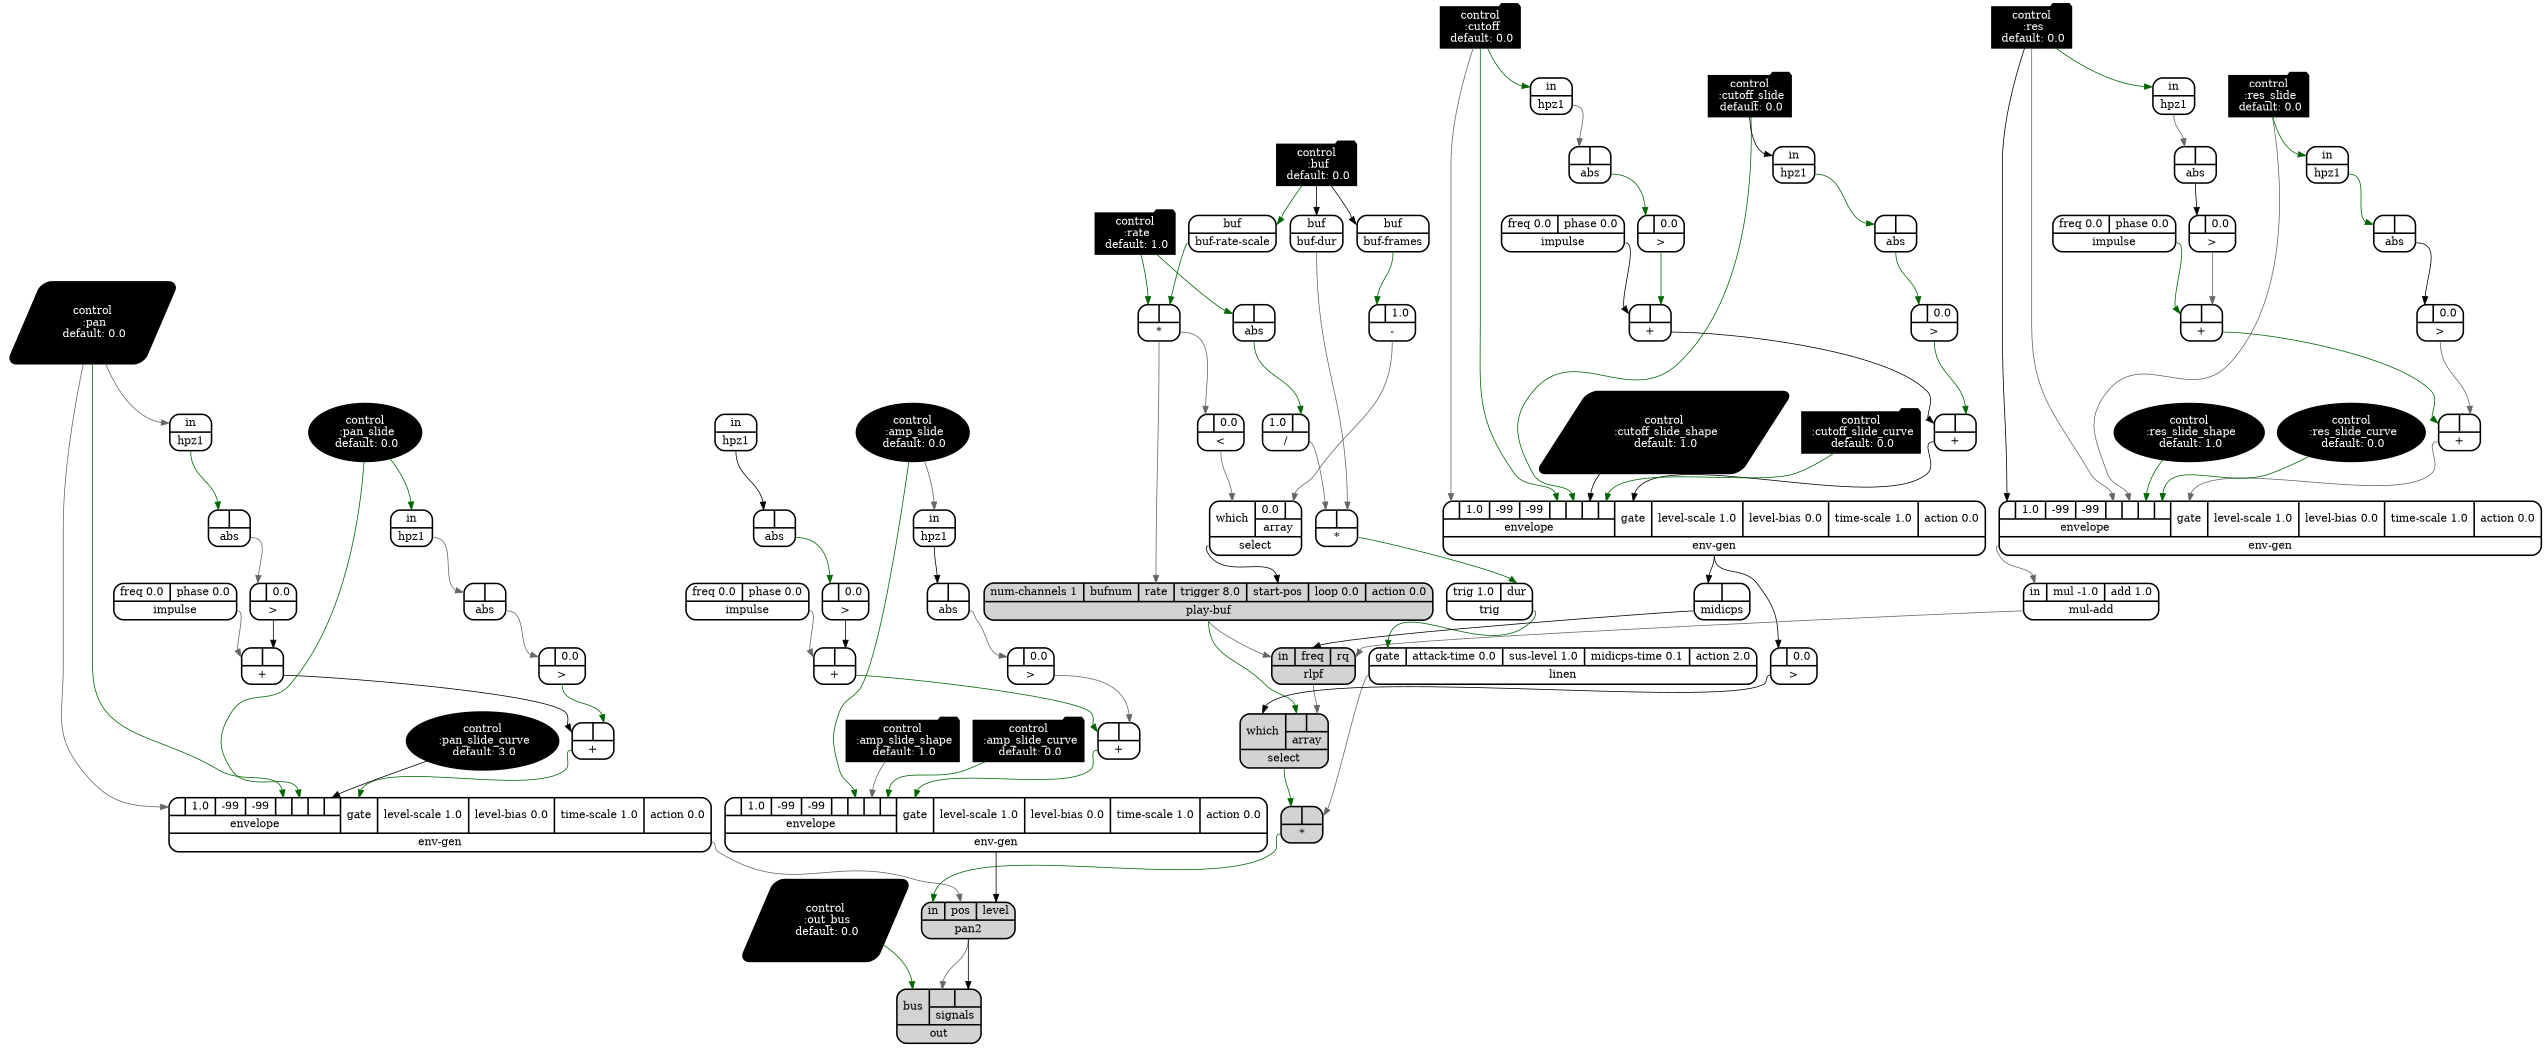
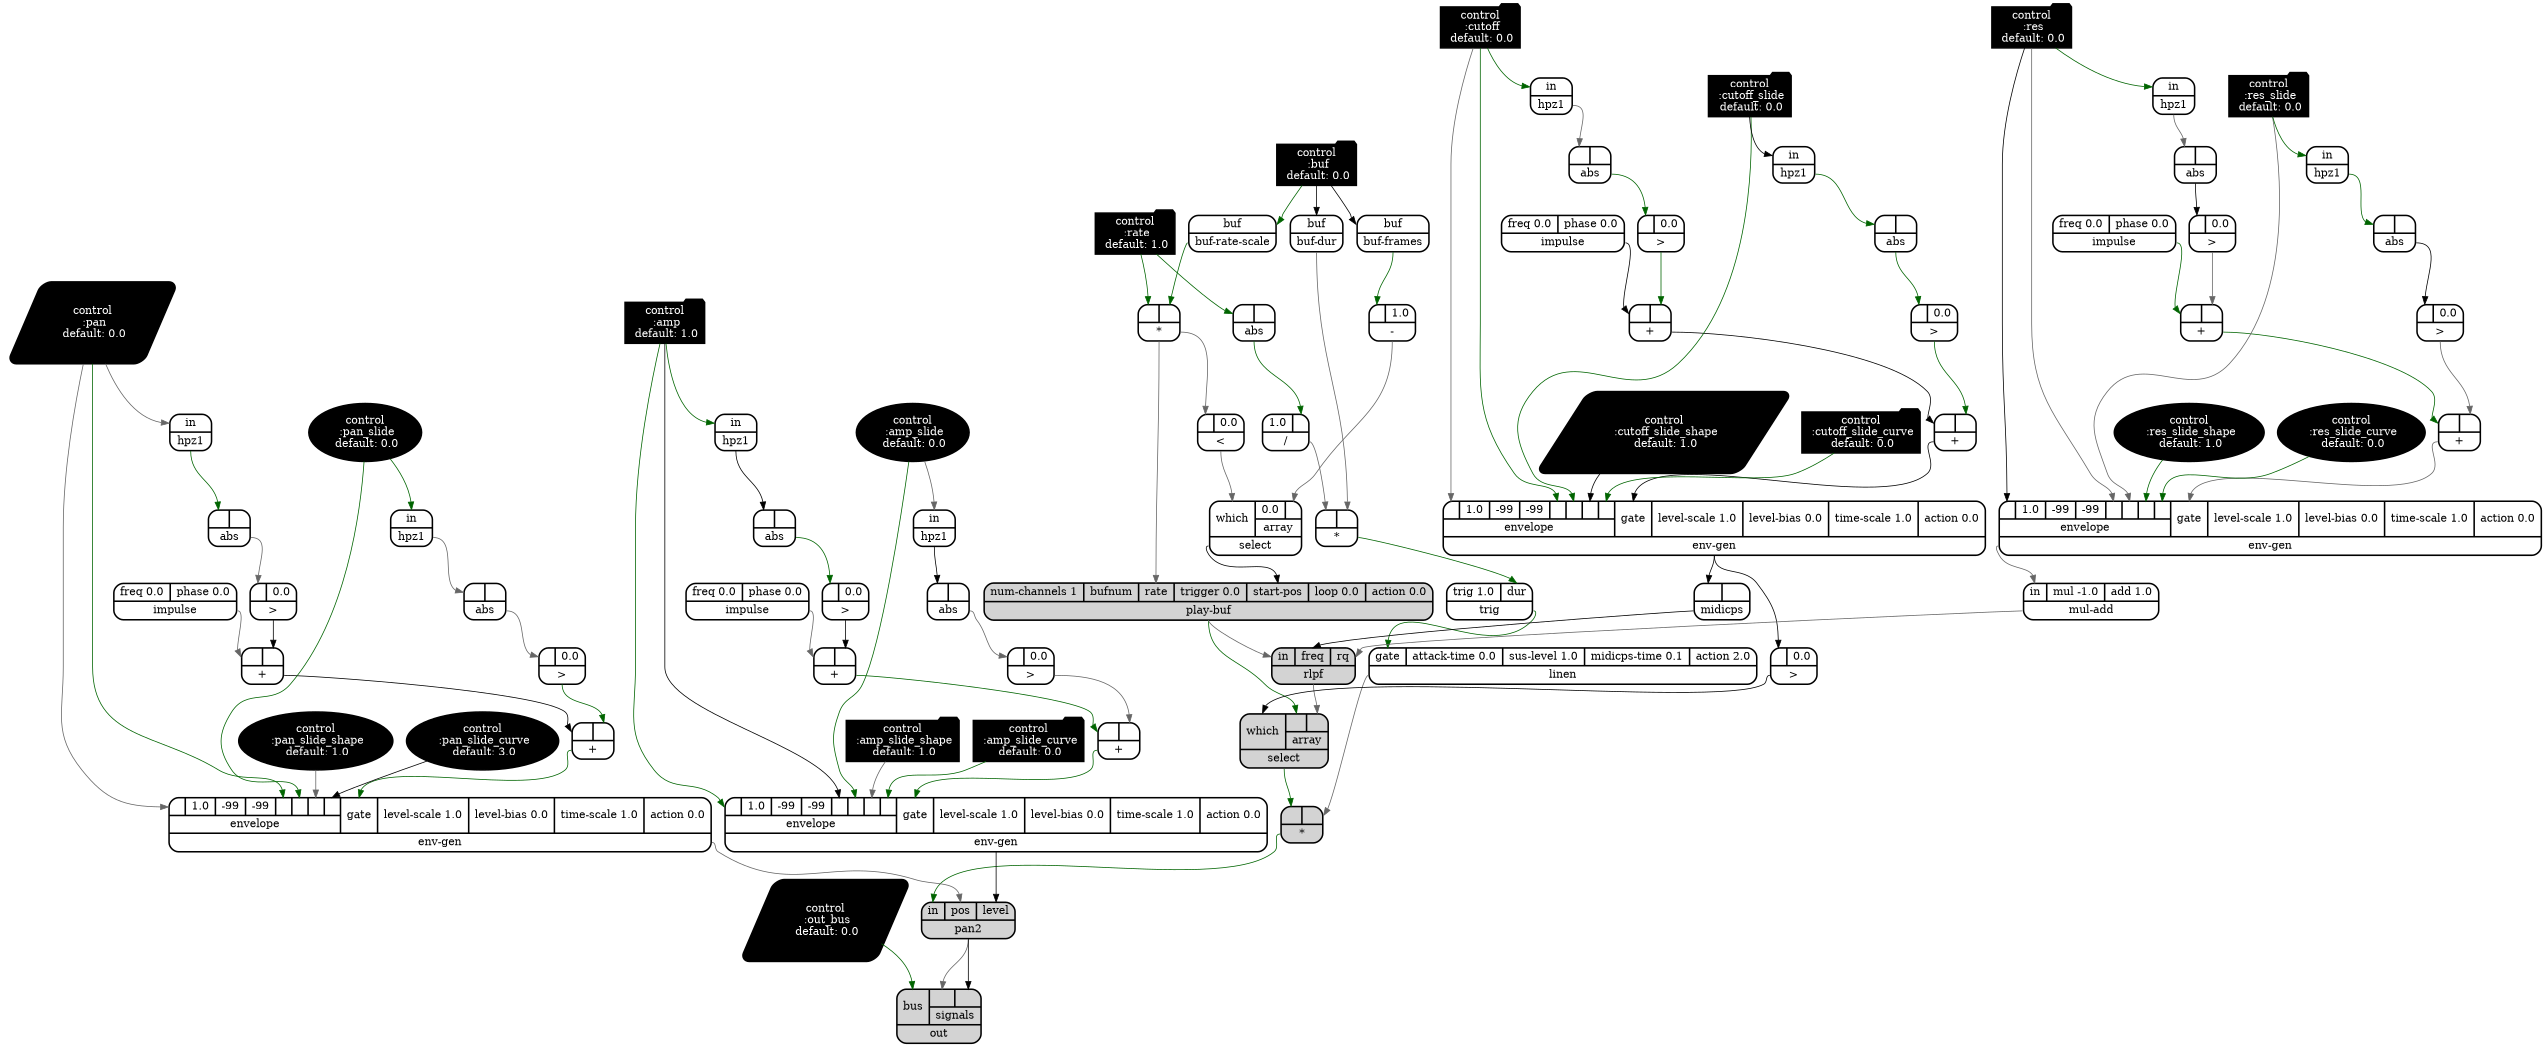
  digraph {
    node [rankdir=LR shape=record style="bold, rounded"]
    edge [color=darkgreen headport=a tailport=__UG_NAME__]
    n1 [label="{{ <a> |<b> } |<__UG_NAME__>* }"]
    n2 [label="{{ <a> |<b> 0.0} |<__UG_NAME__>\< }"]
-   n3 [label="{{ <num____channels> num-channels 1|<bufnum> bufnum|<rate> rate|<trigger> trigger 8.0|<start____pos> start-pos|<loop> loop 0.0|<action> action 0.0} |<__UG_NAME__>play-buf }" style="filled, bold, rounded"]
+   n3 [label="{{ <num____channels> num-channels 1|<bufnum> bufnum|<rate> rate|<trigger> trigger 0.0|<start____pos> start-pos|<loop> loop 0.0|<action> action 0.0} |<__UG_NAME__>play-buf }" style="filled, bold, rounded"]
    n4 [label="{{ <which> which|{{0.0|<array___binary____op____u____gen___1>}|array}} |<__UG_NAME__>select }"]
    n5 [label="{{ <which> which|{{<array___play____buf___0>|<array___rlpf___1>}|array}} |<__UG_NAME__>select }" style="filled, bold, rounded"]
    n6 [label="{{ <in> in|<freq> freq|<rq> rq} |<__UG_NAME__>rlpf }" style="filled, bold, rounded"]
    n7 [label="{{ <a> |<b> } |<__UG_NAME__>* }"]
    n8 [label="{{ <trig> trig 1.0|<dur> dur} |<__UG_NAME__>trig }"]
    n9 [label="{{ <gate> gate|<attack____time> attack-time 0.0|<sus____level> sus-level 1.0|<release____time> midicps-time 0.1|<action> action 2.0} |<__UG_NAME__>linen }"]
    n10 [label="{{ <a> |<b> } |<__UG_NAME__>* }" style="filled, bold, rounded"]
    n11 [label="{{ <in> in|<pos> pos|<level> level} |<__UG_NAME__>pan2 }" style="filled, bold, rounded"]
    n12 [label="{{ <bus> bus|{{<signals___pan2___0>|<signals___pan2___1>}|signals}} |<__UG_NAME__>out }" style="filled, bold, rounded"]
    n13 [label="{{ <a> |<b> } |<__UG_NAME__>+ }"]
    n14 [label="{{ <a> |<b> } |<__UG_NAME__>+ }"]
    n15 [label="{{ {{<envelope___control___0>|1.0|-99|-99|<envelope___control___4>|<envelope___control___5>|<envelope___control___6>|<envelope___control___7>}|envelope}|<gate> gate|<level____scale> level-scale 1.0|<level____bias> level-bias 0.0|<time____scale> time-scale 1.0|<action> action 0.0} |<__UG_NAME__>env-gen }"]
    n16 [label="{{ <a> |<b> } |<__UG_NAME__>+ }"]
    n17 [label="{{ <a> |<b> } |<__UG_NAME__>+ }"]
    n18 [label="{{ {{<envelope___control___0>|1.0|-99|-99|<envelope___control___4>|<envelope___control___5>|<envelope___control___6>|<envelope___control___7>}|envelope}|<gate> gate|<level____scale> level-scale 1.0|<level____bias> level-bias 0.0|<time____scale> time-scale 1.0|<action> action 0.0} |<__UG_NAME__>env-gen }"]
    n19 [label="{{ <a> |<b> 0.0} |<__UG_NAME__>\> }"]
    n20 [label="{{ <a> |<b> } |<__UG_NAME__>midicps }"]
    n21 [label="{{ <in> in|<mul> mul -1.0|<add> add 1.0} |<__UG_NAME__>mul-add }"]
    n22 [label="{{ <a> |<b> } |<__UG_NAME__>+ }"]
    n23 [label="{{ <a> |<b> } |<__UG_NAME__>+ }"]
    n24 [label="{{ {{<envelope___control___0>|1.0|-99|-99|<envelope___control___4>|<envelope___control___5>|<envelope___control___6>|<envelope___control___7>}|envelope}|<gate> gate|<level____scale> level-scale 1.0|<level____bias> level-bias 0.0|<time____scale> time-scale 1.0|<action> action 0.0} |<__UG_NAME__>env-gen }"]
    n25 [label="{{ <a> |<b> } |<__UG_NAME__>+ }"]
    n26 [label="{{ <a> |<b> } |<__UG_NAME__>+ }"]
    n27 [label="{{ {{<envelope___control___0>|1.0|-99|-99|<envelope___control___4>|<envelope___control___5>|<envelope___control___6>|<envelope___control___7>}|envelope}|<gate> gate|<level____scale> level-scale 1.0|<level____bias> level-bias 0.0|<time____scale> time-scale 1.0|<action> action 0.0} |<__UG_NAME__>env-gen }"]
    n28 [label="{{ <a> |<b> 1.0} |<__UG_NAME__>- }"]
    n29 [label="{{ <a> 1.0|<b> } |<__UG_NAME__>/ }"]
    n30 [label="{{ <a> |<b> 0.0} |<__UG_NAME__>\> }"]
    n31 [label="{{ <a> |<b> 0.0} |<__UG_NAME__>\> }"]
    n32 [label="{{ <a> |<b> 0.0} |<__UG_NAME__>\> }"]
    n33 [label="{{ <a> |<b> 0.0} |<__UG_NAME__>\> }"]
    n34 [label="{{ <a> |<b> 0.0} |<__UG_NAME__>\> }"]
    n35 [label="{{ <a> |<b> 0.0} |<__UG_NAME__>\> }"]
    n36 [label="{{ <a> |<b> 0.0} |<__UG_NAME__>\> }"]
    n37 [label="{{ <a> |<b> 0.0} |<__UG_NAME__>\> }"]
    n38 [label="{{ <a> |<b> } |<__UG_NAME__>abs }"]
    n39 [label="{{ <a> |<b> } |<__UG_NAME__>abs }"]
    n40 [label="{{ <a> |<b> } |<__UG_NAME__>abs }"]
    n41 [label="{{ <a> |<b> } |<__UG_NAME__>abs }"]
    n42 [label="{{ <a> |<b> } |<__UG_NAME__>abs }"]
    n43 [label="{{ <a> |<b> } |<__UG_NAME__>abs }"]
    n44 [label="{{ <a> |<b> } |<__UG_NAME__>abs }"]
    n45 [label="{{ <a> |<b> } |<__UG_NAME__>abs }"]
    n46 [label="{{ <a> |<b> } |<__UG_NAME__>abs }"]
    n47 [label="{{ <buf> buf} |<__UG_NAME__>buf-dur }"]
    n48 [label="{{ <buf> buf} |<__UG_NAME__>buf-frames }"]
    n49 [label="{{ <buf> buf} |<__UG_NAME__>buf-rate-scale }"]
    n50 [fillcolor=black fontcolor=white label="control\n :buf\n default: 0.0" shape=folder style="rounded, filled, bold" rankdir=""]
+   n51 [fillcolor=black fontcolor=white label="control\n :amp\n default: 1.0" shape=folder style="rounded, filled, bold" rankdir=""]
    n52 [label="{{ <in> in} |<__UG_NAME__>hpz1 }"]
    n53 [fillcolor=black fontcolor=white label="control\n :amp_slide\n default: 0.0" shape=ellipse style="rounded, filled, bold" rankdir=""]
    n54 [label="{{ <in> in} |<__UG_NAME__>hpz1 }"]
    n55 [fillcolor=black fontcolor=white label="control\n :amp_slide_shape\n default: 1.0" shape=folder style="rounded, filled, bold" rankdir=""]
    n56 [fillcolor=black fontcolor=white label="control\n :amp_slide_curve\n default: 0.0" shape=folder style="rounded, filled, bold" rankdir=""]
    n57 [fillcolor=black fontcolor=white label="control\n :pan\n default: 0.0" shape=parallelogram style="rounded, filled, bold" rankdir=""]
    n58 [label="{{ <in> in} |<__UG_NAME__>hpz1 }"]
    n59 [fillcolor=black fontcolor=white label="control\n :pan_slide\n default: 0.0" shape=ellipse style="rounded, filled, bold" rankdir=""]
    n60 [label="{{ <in> in} |<__UG_NAME__>hpz1 }"]
+   n61 [fillcolor=black fontcolor=white label="control\n :pan_slide_shape\n default: 1.0" shape=ellipse style="rounded, filled, bold" rankdir=""]
    n62 [fillcolor=black fontcolor=white label="control\n :pan_slide_curve\n default: 3.0" shape=ellipse style="rounded, filled, bold" rankdir=""]
    n63 [fillcolor=black fontcolor=white label="control\n :cutoff\n default: 0.0" shape=folder style="rounded, filled, bold" rankdir=""]
    n64 [label="{{ <in> in} |<__UG_NAME__>hpz1 }"]
    n65 [fillcolor=black fontcolor=white label="control\n :cutoff_slide\n default: 0.0" shape=folder style="rounded, filled, bold" rankdir=""]
    n66 [label="{{ <in> in} |<__UG_NAME__>hpz1 }"]
    n67 [fillcolor=black fontcolor=white label="control\n :cutoff_slide_shape\n default: 1.0" shape=parallelogram style="rounded, filled, bold" rankdir=""]
    n68 [fillcolor=black fontcolor=white label="control\n :cutoff_slide_curve\n default: 0.0" shape=folder style="rounded, filled, bold" rankdir=""]
    n69 [fillcolor=black fontcolor=white label="control\n :res\n default: 0.0" shape=folder style="rounded, filled, bold" rankdir=""]
    n70 [label="{{ <in> in} |<__UG_NAME__>hpz1 }"]
    n71 [fillcolor=black fontcolor=white label="control\n :res_slide\n default: 0.0" shape=folder style="rounded, filled, bold" rankdir=""]
    n72 [label="{{ <in> in} |<__UG_NAME__>hpz1 }"]
    n73 [fillcolor=black fontcolor=white label="control\n :res_slide_shape\n default: 1.0" shape=ellipse style="rounded, filled, bold" rankdir=""]
    n74 [fillcolor=black fontcolor=white label="control\n :res_slide_curve\n default: 0.0" shape=ellipse style="rounded, filled, bold" rankdir=""]
    n75 [fillcolor=black fontcolor=white label="control\n :rate\n default: 1.0" shape=folder style="rounded, filled, bold" rankdir=""]
    n76 [fillcolor=black fontcolor=white label="control\n :out_bus\n default: 0.0" shape=parallelogram style="rounded, filled, bold" rankdir=""]
    n77 [label="{{ <freq> freq 0.0|<phase> phase 0.0} |<__UG_NAME__>impulse }"]
    n78 [label="{{ <freq> freq 0.0|<phase> phase 0.0} |<__UG_NAME__>impulse }"]
    n79 [label="{{ <freq> freq 0.0|<phase> phase 0.0} |<__UG_NAME__>impulse }"]
    n80 [label="{{ <freq> freq 0.0|<phase> phase 0.0} |<__UG_NAME__>impulse }"]
    n1 -> n2 [color=gray40]
    n1 -> n3 [color=gray40 headport=rate]
    n2 -> n4 [color=gray40 headport=which]
    n3 -> n5 [headport=array___play____buf___0]
    n3 -> n6 [color=gray40 headport=in]
    n4 -> n3 [color=black headport=start____pos]
    n5 -> n10
    n6 -> n5 [color=gray40 headport=array___rlpf___1]
    n7 -> n8 [headport=dur]
    n8 -> n9 [headport=gate]
    n9 -> n10 [color=gray40 headport=b]
    n10 -> n11 [headport=in]
    n11 -> n12 [color=gray40 headport=signals___pan2___0]
    n11 -> n12 [color=black headport=signals___pan2___1]
    n13 -> n14
    n14 -> n15 [color=gray40 headport=gate]
    n15 -> n21 [color=gray40 headport=in]
    n16 -> n17 [color=black]
    n17 -> n18 [color=black headport=gate]
    n18 -> n19 [color=black]
    n18 -> n20 [color=black]
    n19 -> n5 [color=black headport=which]
    n20 -> n6 [color=black headport=freq]
    n21 -> n6 [color=gray40 headport=rq]
    n22 -> n23 [color=black]
    n23 -> n24 [headport=gate]
    n24 -> n11 [color=gray40 headport=pos]
    n25 -> n26
    n26 -> n27 [headport=gate]
    n27 -> n11 [color=black headport=level]
    n28 -> n4 [color=gray40 headport=array___binary____op____u____gen___1]
    n29 -> n7 [color=gray40]
    n30 -> n13 [color=gray40 headport=b]
    n31 -> n22 [color=black headport=b]
    n32 -> n16 [headport=b]
    n33 -> n17 [headport=b]
    n34 -> n14 [color=gray40 headport=b]
    n35 -> n23 [headport=b]
    n36 -> n25 [color=black headport=b]
    n37 -> n26 [color=gray40 headport=b]
    n38 -> n30 [color=black]
    n39 -> n31 [color=gray40]
    n40 -> n32
    n41 -> n33
    n42 -> n34 [color=black]
    n43 -> n29 [headport=b]
    n44 -> n35 [color=gray40]
    n45 -> n36
    n46 -> n37 [color=gray40]
    n47 -> n7 [color=gray40 headport=b]
    n48 -> n28
    n49 -> n1 [headport=b]
    n50 -> n47 [color=black headport=buf]
    n50 -> n48 [color=black headport=buf]
    n50 -> n49 [headport=buf]
+   n51 -> n27 [headport=envelope___control___0]
+   n51 -> n27 [color=black headport=envelope___control___4]
+   n51 -> n52 [headport=in]
    n52 -> n45 [color=black]
    n53 -> n27 [headport=envelope___control___5]
    n53 -> n54 [color=gray40 headport=in]
    n54 -> n46 [color=black]
    n55 -> n27 [color=gray40 headport=envelope___control___6]
    n56 -> n27 [headport=envelope___control___7]
    n57 -> n24 [color=gray40 headport=envelope___control___0]
    n57 -> n24 [headport=envelope___control___4]
    n57 -> n58 [color=gray40 headport=in]
    n58 -> n39
    n59 -> n24 [headport=envelope___control___5]
    n59 -> n60 [headport=in]
    n60 -> n44 [color=gray40]
+   n61 -> n24 [color=gray40 headport=envelope___control___6]
    n62 -> n24 [color=black headport=envelope___control___7]
    n63 -> n18 [color=gray40 headport=envelope___control___0]
    n63 -> n18 [headport=envelope___control___4]
    n63 -> n64 [headport=in]
    n64 -> n40 [color=gray40]
    n65 -> n18 [headport=envelope___control___5]
    n65 -> n66 [color=black headport=in]
    n66 -> n41
    n67 -> n18 [color=black headport=envelope___control___6]
    n68 -> n18 [headport=envelope___control___7]
    n69 -> n15 [color=black headport=envelope___control___0]
    n69 -> n15 [color=gray40 headport=envelope___control___4]
    n69 -> n70 [headport=in]
    n70 -> n38 [color=gray40]
    n71 -> n15 [color=gray40 headport=envelope___control___5]
    n71 -> n72 [headport=in]
    n72 -> n42
    n73 -> n15 [headport=envelope___control___6]
    n74 -> n15 [headport=envelope___control___7]
    n75 -> n1
    n75 -> n43
    n76 -> n12 [headport=bus]
    n77 -> n13
    n78 -> n16 [color=black]
    n79 -> n25 [color=gray40]
    n80 -> n22 [color=gray40]
  }
